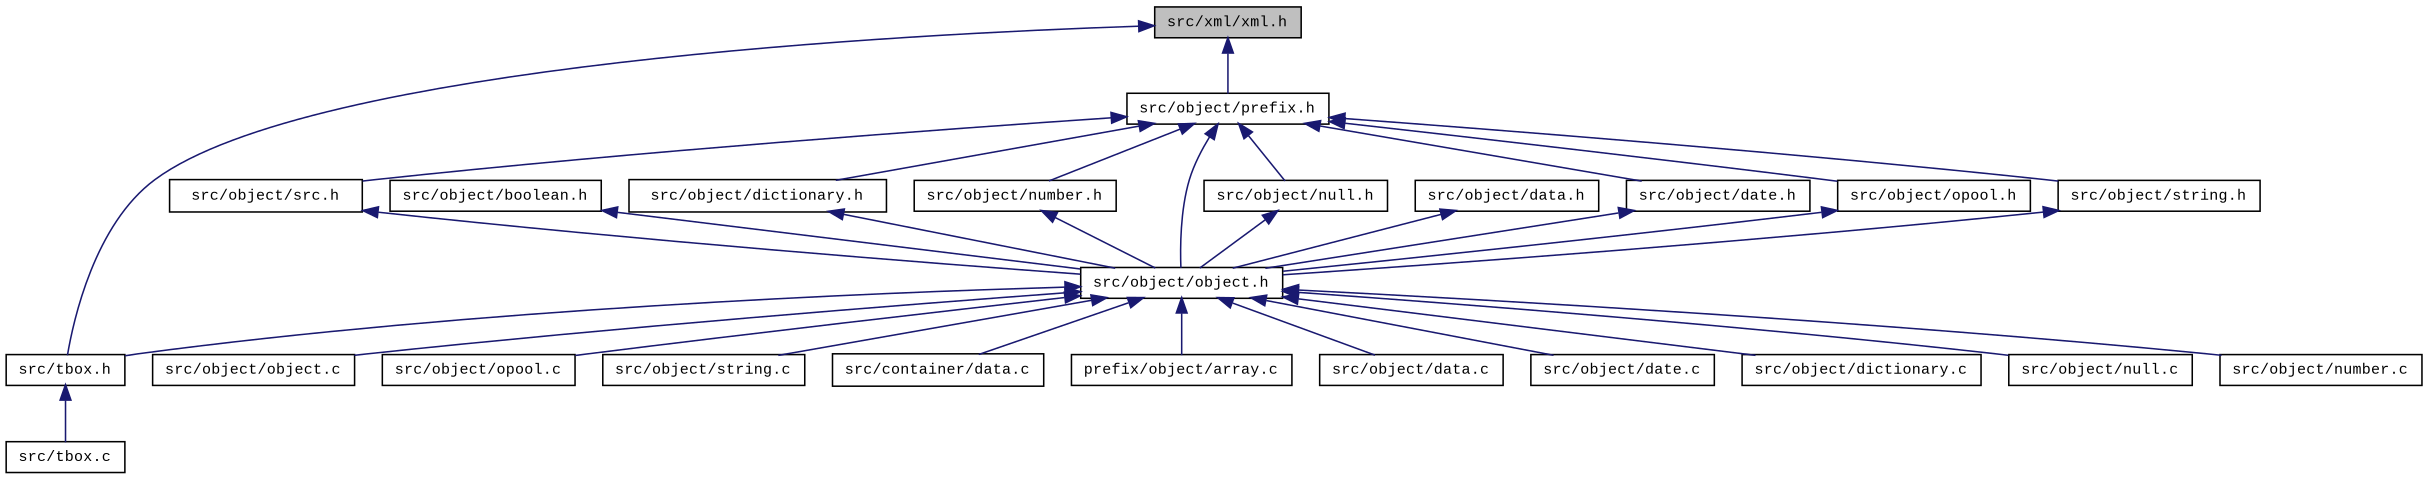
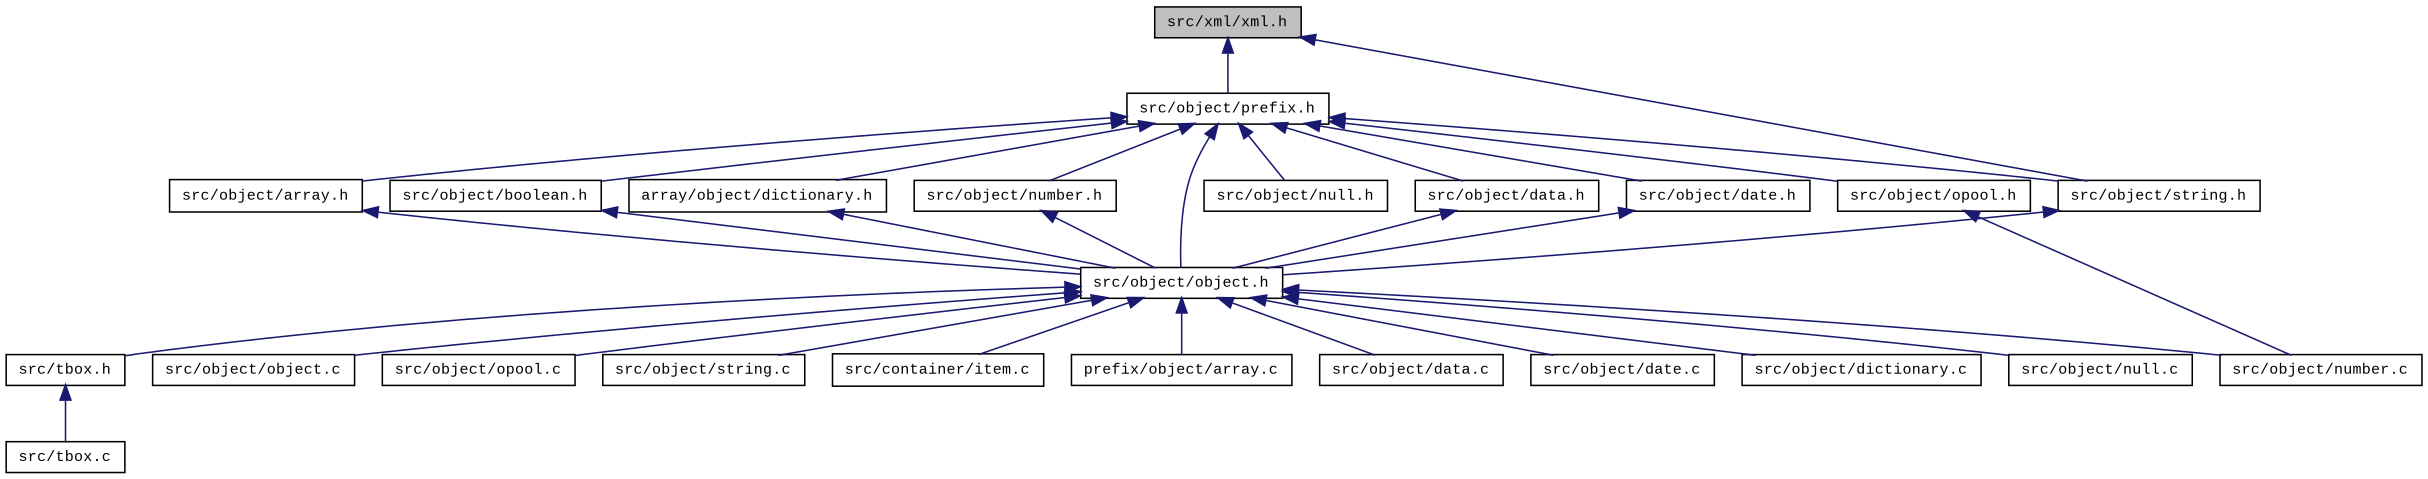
  digraph {
    node [color=black fillcolor=white fontname=CourierNew fontsize=10 shape=record style=filled]
    edge [color=midnightblue dir=back fontname=CourierNew fontsize=10 labelfontname=CourierNew labelfontsize=10 style=solid]
    n1 [fillcolor=grey75 fontcolor=black height=0.2 label="src/xml/xml.h" width=0.4]
    n2 [height=0.2 label="src/object/prefix.h" width=0.4]
    n3 [height=0.2 label="src/tbox.h" width=0.4]
    n4 [height=0.2 label="src/object/object.h" width=0.4]
    n5 [height=0.2 label="src/object/null.h" width=0.4]
    n6 [height=0.2 label="src/object/data.h" width=0.4]
    n7 [height=0.2 label="src/object/date.h" width=0.4]
    n8 [height=0.2 label="src/object/opool.h" width=0.4]
-   n9 [height=0.2 label="src/object/src.h" width=0.4]
+   n9 [height=0.2 label="src/object/array.h" width=0.4]
    n10 [height=0.2 label="src/object/boolean.h" width=0.4]
-   n11 [height=0.2 label="src/object/dictionary.h" width=0.4]
+   n11 [height=0.2 label="array/object/dictionary.h" width=0.4]
    n12 [height=0.2 label="src/object/number.h" width=0.4]
    n13 [height=0.2 label="src/object/string.h" width=0.4]
    n14 [height=0.2 label="src/tbox.c" width=0.4]
-   n15 [height=0.2 label="src/container/data.c" width=0.4]
+   n15 [height=0.2 label="src/container/item.c" width=0.4]
    n16 [height=0.2 label="prefix/object/array.c" width=0.4]
    n17 [height=0.2 label="src/object/data.c" width=0.4]
    n18 [height=0.2 label="src/object/date.c" width=0.4]
    n19 [height=0.2 label="src/object/dictionary.c" width=0.4]
    n20 [height=0.2 label="src/object/null.c" width=0.4]
    n21 [height=0.2 label="src/object/number.c" width=0.4]
    n22 [height=0.2 label="src/object/object.c" width=0.4]
    n23 [height=0.2 label="src/object/opool.c" width=0.4]
    n24 [height=0.2 label="src/object/string.c" width=0.4]
    n1 -> n2
-   n1 -> n3
+   n1 -> n13
    n2 -> n4
    n2 -> n5
+   n2 -> n6
    n2 -> n7
    n2 -> n8
    n2 -> n9
+   n2 -> n10
    n2 -> n11
    n2 -> n12
    n2 -> n13
    n3 -> n14
    n4 -> n3
    n4 -> n15
    n4 -> n16
    n4 -> n17
    n4 -> n18
    n4 -> n19
    n4 -> n20
    n4 -> n21
    n4 -> n22
    n4 -> n23
    n4 -> n24
-   n5 -> n4
    n6 -> n4
    n7 -> n4
-   n8 -> n4
+   n8 -> n21
    n9 -> n4
    n10 -> n4
    n11 -> n4
    n12 -> n4
    n13 -> n4
  }
